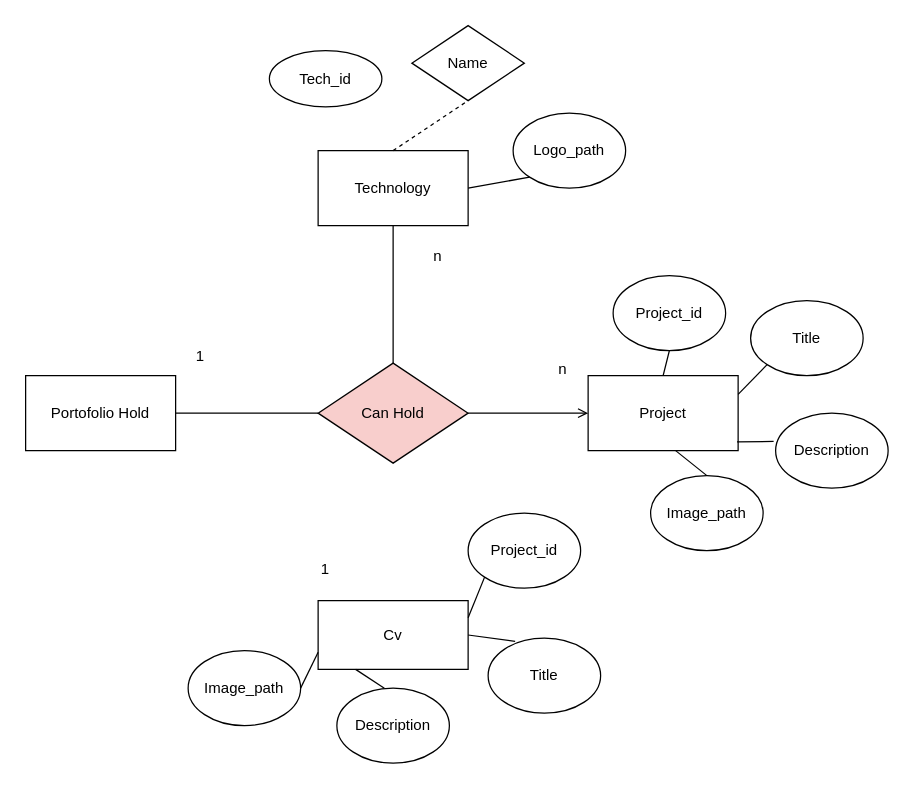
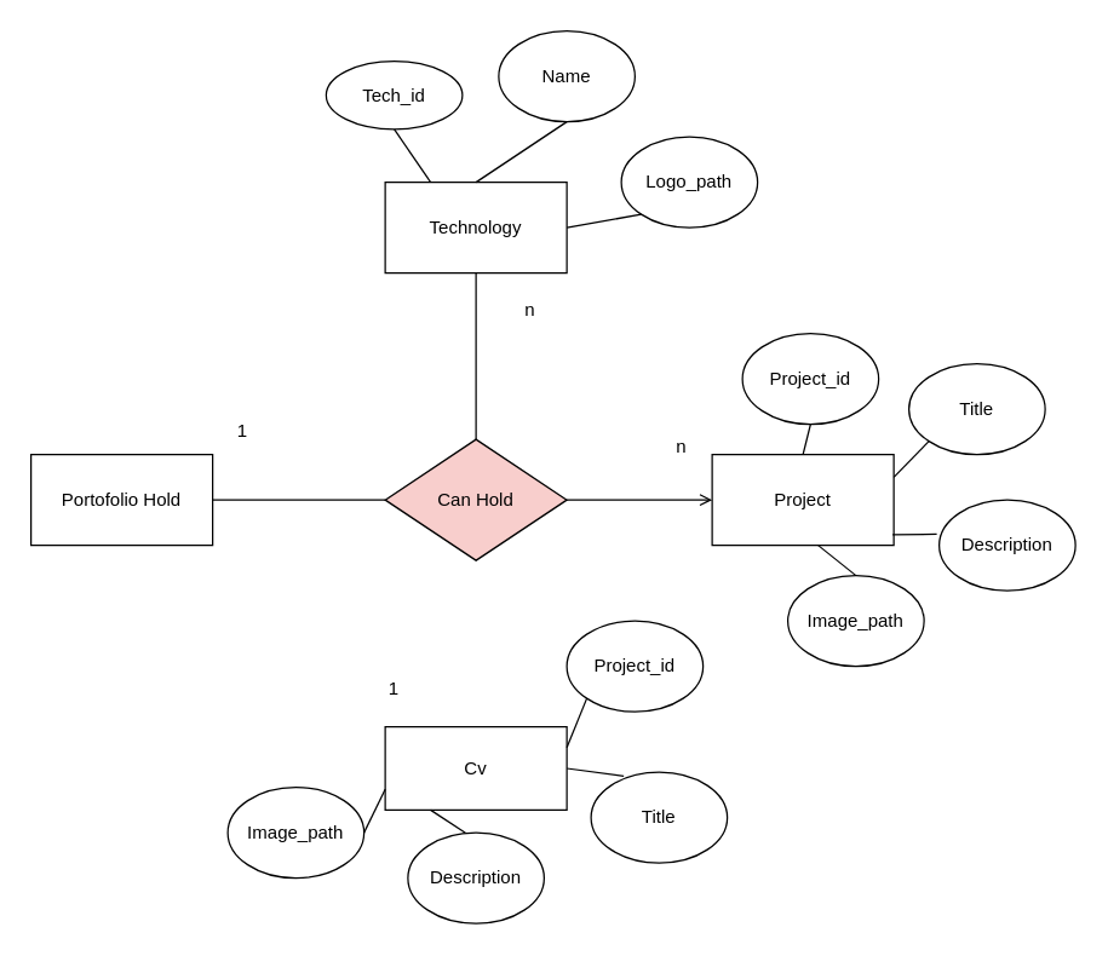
  <mxCell id="0" />
  <mxCell id="1" parent="0" />
  <mxCell id="2" value="Portofolio Hold" style="rounded=0;whiteSpace=wrap;html=1;" parent="1" vertex="1"><mxGeometry x="20" y="300" width="120" height="60" as="geometry" /></mxCell>
  <mxCell id="3" value="Can Hold" style="rhombus;whiteSpace=wrap;html=1;fillColor=#f8cecc;" parent="1" vertex="1"><mxGeometry x="254" y="290" width="120" height="80" as="geometry" /></mxCell>
  <mxCell id="4" value="Project" style="rounded=0;whiteSpace=wrap;html=1;" parent="1" vertex="1"><mxGeometry x="470" y="300" width="120" height="60" as="geometry" /></mxCell>
  <mxCell id="5" value="1" style="text;html=1;strokeColor=none;fillColor=none;align=center;verticalAlign=middle;whiteSpace=wrap;rounded=0;" parent="1" vertex="1"><mxGeometry x="130" y="270" width="60" height="30" as="geometry" /></mxCell>
  <mxCell id="6" value="n" style="text;html=1;strokeColor=none;fillColor=none;align=center;verticalAlign=middle;whiteSpace=wrap;rounded=0;" parent="1" vertex="1"><mxGeometry x="420" y="280" width="60" height="30" as="geometry" /></mxCell>
  <mxCell id="7" value="" style="endArrow=none;html=1;rounded=0;entryX=0;entryY=0.5;entryDx=0;entryDy=0;" parent="1" target="3" edge="1"><mxGeometry width="50" height="50" relative="1" as="geometry"><mxPoint x="140" y="330" as="sourcePoint" /><mxPoint x="240" y="330" as="targetPoint" /></mxGeometry></mxCell>
  <mxCell id="8" value="" style="endArrow=open;html=1;rounded=0;entryX=0;entryY=0.5;entryDx=0;entryDy=0;exitX=1;exitY=0.5;exitDx=0;exitDy=0;" parent="1" source="3" target="4" edge="1"><mxGeometry width="50" height="50" relative="1" as="geometry"><mxPoint x="380" y="330" as="sourcePoint" /><mxPoint x="420" y="280" as="targetPoint" /></mxGeometry></mxCell>
  <mxCell id="9" value="Project_id" style="ellipse;whiteSpace=wrap;html=1;" parent="1" vertex="1"><mxGeometry x="490" y="220" width="90" height="60" as="geometry" /></mxCell>
  <mxCell id="10" value="Title" style="ellipse;whiteSpace=wrap;html=1;" parent="1" vertex="1"><mxGeometry x="600" y="240" width="90" height="60" as="geometry" /></mxCell>
  <mxCell id="11" value="Description" style="ellipse;whiteSpace=wrap;html=1;" parent="1" vertex="1"><mxGeometry x="620" y="330" width="90" height="60" as="geometry" /></mxCell>
  <mxCell id="12" value="Image_path" style="ellipse;whiteSpace=wrap;html=1;" parent="1" vertex="1"><mxGeometry x="520" y="380" width="90" height="60" as="geometry" /></mxCell>
  <mxCell id="13" value="" style="endArrow=none;html=1;rounded=0;exitX=0.5;exitY=0;exitDx=0;exitDy=0;entryX=0.5;entryY=1;entryDx=0;entryDy=0;" parent="1" source="4" target="9" edge="1"><mxGeometry width="50" height="50" relative="1" as="geometry"><mxPoint x="530" y="290" as="sourcePoint" /><mxPoint x="580" y="240" as="targetPoint" /></mxGeometry></mxCell>
  <mxCell id="14" value="" style="endArrow=none;html=1;rounded=0;entryX=0;entryY=1;entryDx=0;entryDy=0;exitX=1;exitY=0.25;exitDx=0;exitDy=0;" parent="1" source="4" target="10" edge="1"><mxGeometry width="50" height="50" relative="1" as="geometry"><mxPoint x="590" y="330" as="sourcePoint" /><mxPoint x="640" y="280" as="targetPoint" /></mxGeometry></mxCell>
  <mxCell id="15" value="" style="endArrow=none;html=1;rounded=0;entryX=-0.018;entryY=0.377;entryDx=0;entryDy=0;entryPerimeter=0;exitX=0.993;exitY=0.883;exitDx=0;exitDy=0;exitPerimeter=0;" parent="1" source="4" target="11" edge="1"><mxGeometry width="50" height="50" relative="1" as="geometry"><mxPoint x="590" y="360" as="sourcePoint" /><mxPoint x="640" y="310" as="targetPoint" /></mxGeometry></mxCell>
  <mxCell id="16" value="" style="endArrow=none;html=1;rounded=0;exitX=0.5;exitY=0;exitDx=0;exitDy=0;" parent="1" source="12" edge="1"><mxGeometry width="50" height="50" relative="1" as="geometry"><mxPoint x="490" y="410" as="sourcePoint" /><mxPoint x="540" y="360" as="targetPoint" /></mxGeometry></mxCell>
  <mxCell id="17" value="Technology" style="rounded=0;whiteSpace=wrap;html=1;" parent="1" vertex="1"><mxGeometry x="254" y="120" width="120" height="60" as="geometry" /></mxCell>
  <mxCell id="18" value="" style="endArrow=none;html=1;rounded=0;exitX=0.5;exitY=0;exitDx=0;exitDy=0;entryX=0.5;entryY=1;entryDx=0;entryDy=0;" parent="1" source="3" target="17" edge="1"><mxGeometry width="50" height="50" relative="1" as="geometry"><mxPoint x="320" y="280" as="sourcePoint" /><mxPoint x="360" y="240" as="targetPoint" /></mxGeometry></mxCell>
  <mxCell id="19" value="n" style="text;html=1;strokeColor=none;fillColor=none;align=center;verticalAlign=middle;whiteSpace=wrap;rounded=0;" parent="1" vertex="1"><mxGeometry x="320" y="190" width="60" height="30" as="geometry" /></mxCell>
  <mxCell id="20" value="Tech_id" style="ellipse;whiteSpace=wrap;html=1;" parent="1" vertex="1"><mxGeometry x="215" y="40" width="90" height="45" as="geometry" /></mxCell>
  <mxCell id="21" value="Logo_path" style="ellipse;whiteSpace=wrap;html=1;" parent="1" vertex="1"><mxGeometry x="410" y="90" width="90" height="60" as="geometry" /></mxCell>
- <mxCell id="22" value="Name" style="rhombus;whiteSpace=wrap;html=1;" parent="1" vertex="1"><mxGeometry x="329" y="20" width="90" height="60" as="geometry" /></mxCell>
- <mxCell id="24" value="" style="endArrow=none;html=1;rounded=0;exitX=0.5;exitY=0;exitDx=0;exitDy=0;entryX=0.5;entryY=1;entryDx=0;entryDy=0;dashed=1;" parent="1" source="17" target="22" edge="1"><mxGeometry width="50" height="50" relative="1" as="geometry"><mxPoint x="320" y="120" as="sourcePoint" /><mxPoint x="360" y="80" as="targetPoint" /></mxGeometry></mxCell>
+ <mxCell id="22" value="Name" style="ellipse;whiteSpace=wrap;html=1;" parent="1" vertex="1"><mxGeometry x="329" y="20" width="90" height="60" as="geometry" /></mxCell>
+ <mxCell id="23" value="" style="endArrow=none;html=1;rounded=0;exitX=0.25;exitY=0;exitDx=0;exitDy=0;entryX=0.5;entryY=1;entryDx=0;entryDy=0;" parent="1" source="17" target="20" edge="1"><mxGeometry width="50" height="50" relative="1" as="geometry"><mxPoint x="190" y="130" as="sourcePoint" /><mxPoint x="240" y="80" as="targetPoint" /></mxGeometry></mxCell>
+ <mxCell id="24" value="" style="endArrow=none;html=1;rounded=0;exitX=0.5;exitY=0;exitDx=0;exitDy=0;entryX=0.5;entryY=1;entryDx=0;entryDy=0;" parent="1" source="17" target="22" edge="1"><mxGeometry width="50" height="50" relative="1" as="geometry"><mxPoint x="320" y="120" as="sourcePoint" /><mxPoint x="360" y="80" as="targetPoint" /></mxGeometry></mxCell>
  <mxCell id="25" value="" style="endArrow=none;html=1;rounded=0;entryX=0;entryY=1;entryDx=0;entryDy=0;exitX=1;exitY=0.5;exitDx=0;exitDy=0;" parent="1" source="17" target="21" edge="1"><mxGeometry width="50" height="50" relative="1" as="geometry"><mxPoint x="380" y="180" as="sourcePoint" /><mxPoint x="430" y="130" as="targetPoint" /></mxGeometry></mxCell>
  <mxCell id="26" value="Cv" style="rounded=0;whiteSpace=wrap;html=1;" parent="1" vertex="1"><mxGeometry x="254" y="480" width="120" height="55" as="geometry" /></mxCell>
  <mxCell id="27" value="1" style="text;html=1;strokeColor=none;fillColor=none;align=center;verticalAlign=middle;whiteSpace=wrap;rounded=0;" parent="1" vertex="1"><mxGeometry x="230" y="440" width="60" height="30" as="geometry" /></mxCell>
  <mxCell id="28" value="Project_id" style="ellipse;whiteSpace=wrap;html=1;" parent="1" vertex="1"><mxGeometry x="374" y="410" width="90" height="60" as="geometry" /></mxCell>
  <mxCell id="29" value="Title" style="ellipse;whiteSpace=wrap;html=1;" parent="1" vertex="1"><mxGeometry x="390" y="510" width="90" height="60" as="geometry" /></mxCell>
  <mxCell id="30" value="Description" style="ellipse;whiteSpace=wrap;html=1;" parent="1" vertex="1"><mxGeometry x="269" y="550" width="90" height="60" as="geometry" /></mxCell>
  <mxCell id="31" value="Image_path" style="ellipse;whiteSpace=wrap;html=1;" parent="1" vertex="1"><mxGeometry x="150" y="520" width="90" height="60" as="geometry" /></mxCell>
  <mxCell id="32" value="" style="endArrow=none;html=1;rounded=0;exitX=1;exitY=0.25;exitDx=0;exitDy=0;entryX=0;entryY=1;entryDx=0;entryDy=0;" parent="1" source="26" target="28" edge="1"><mxGeometry width="50" height="50" relative="1" as="geometry"><mxPoint x="360" y="477.5" as="sourcePoint" /><mxPoint x="410" y="417.5" as="targetPoint" /></mxGeometry></mxCell>
  <mxCell id="33" value="" style="endArrow=none;html=1;rounded=0;entryX=0.24;entryY=0.043;entryDx=0;entryDy=0;exitX=1;exitY=0.5;exitDx=0;exitDy=0;entryPerimeter=0;" parent="1" source="26" target="29" edge="1"><mxGeometry width="50" height="50" relative="1" as="geometry"><mxPoint x="420" y="492.5" as="sourcePoint" /><mxPoint x="470" y="457.5" as="targetPoint" /></mxGeometry></mxCell>
  <mxCell id="34" value="" style="endArrow=none;html=1;rounded=0;entryX=0.422;entryY=0.003;entryDx=0;entryDy=0;entryPerimeter=0;exitX=0.25;exitY=1;exitDx=0;exitDy=0;" parent="1" source="26" target="30" edge="1"><mxGeometry width="50" height="50" relative="1" as="geometry"><mxPoint x="419" y="530.5" as="sourcePoint" /><mxPoint x="470" y="487.5" as="targetPoint" /></mxGeometry></mxCell>
  <mxCell id="35" value="" style="endArrow=none;html=1;rounded=0;exitX=1;exitY=0.5;exitDx=0;exitDy=0;entryX=0;entryY=0.75;entryDx=0;entryDy=0;" parent="1" source="31" target="26" edge="1"><mxGeometry width="50" height="50" relative="1" as="geometry"><mxPoint x="320" y="587.5" as="sourcePoint" /><mxPoint x="370" y="537.5" as="targetPoint" /></mxGeometry></mxCell>
